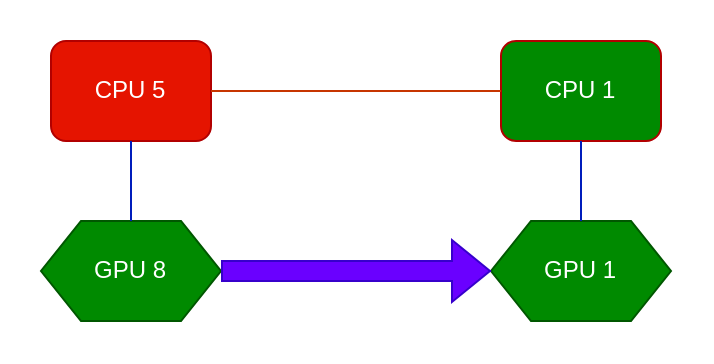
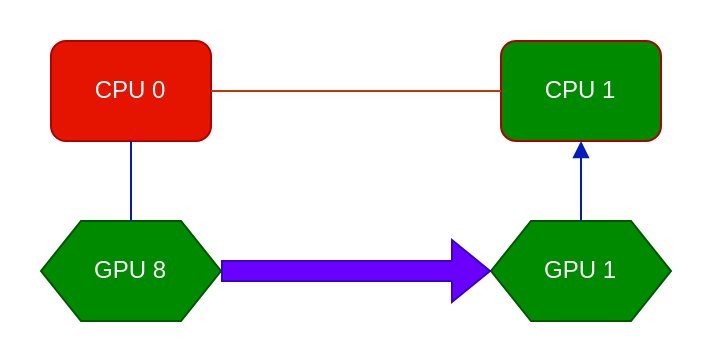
  <mxCell id="0" />
  <mxCell id="1" parent="0" />
- <mxCell id="2" value="&lt;div&gt;CPU 5&lt;/div&gt;" style="rounded=1;whiteSpace=wrap;html=1;fillColor=#e51400;fontColor=#ffffff;strokeColor=#B20000;" parent="1" vertex="1"><mxGeometry x="25" y="20" width="80" height="50" as="geometry" /></mxCell>
+ <mxCell id="2" value="&lt;div&gt;CPU 0&lt;/div&gt;" style="rounded=1;whiteSpace=wrap;html=1;fillColor=#e51400;fontColor=#ffffff;strokeColor=#B20000;" parent="1" vertex="1"><mxGeometry x="25" y="20" width="80" height="50" as="geometry" /></mxCell>
  <mxCell id="3" value="GPU 8" style="shape=hexagon;perimeter=hexagonPerimeter2;whiteSpace=wrap;html=1;fixedSize=1;fillColor=#008a00;fontColor=#ffffff;strokeColor=#005700;" parent="1" vertex="1"><mxGeometry x="20" y="110" width="90" height="50" as="geometry" /></mxCell>
  <mxCell id="4" value="GPU 1" style="shape=hexagon;perimeter=hexagonPerimeter2;whiteSpace=wrap;html=1;fixedSize=1;fillColor=#008a00;fontColor=#ffffff;strokeColor=#005700;" parent="1" vertex="1"><mxGeometry x="245" y="110" width="90" height="50" as="geometry" /></mxCell>
  <mxCell id="5" value="&lt;div&gt;CPU 1&lt;/div&gt;" style="rounded=1;whiteSpace=wrap;html=1;fillColor=#008a00;fontColor=#ffffff;strokeColor=#B20000;" parent="1" vertex="1"><mxGeometry x="250" y="20" width="80" height="50" as="geometry" /></mxCell>
  <mxCell id="6" value="" style="endArrow=none;html=1;rounded=0;exitX=0.5;exitY=0;exitDx=0;exitDy=0;fillColor=#0050ef;strokeColor=#001DBC;" parent="1" source="3" edge="1"><mxGeometry width="50" height="50" relative="1" as="geometry"><mxPoint x="110" y="80" as="sourcePoint" /><mxPoint x="65" y="70" as="targetPoint" /></mxGeometry></mxCell>
  <mxCell id="7" value="" style="endArrow=none;html=1;rounded=0;exitX=1;exitY=0.5;exitDx=0;exitDy=0;entryX=0;entryY=0.5;entryDx=0;entryDy=0;fillColor=#fa6800;strokeColor=#C73500;" parent="1" source="2" target="5" edge="1"><mxGeometry width="50" height="50" relative="1" as="geometry"><mxPoint x="110" y="80" as="sourcePoint" /><mxPoint x="160" y="30" as="targetPoint" /></mxGeometry></mxCell>
- <mxCell id="8" value="" style="endArrow=none;html=1;rounded=0;entryX=0.5;entryY=1;entryDx=0;entryDy=0;exitX=0.5;exitY=0;exitDx=0;exitDy=0;fillColor=#0050ef;strokeColor=#001DBC;" parent="1" source="4" target="5" edge="1"><mxGeometry width="50" height="50" relative="1" as="geometry"><mxPoint x="110" y="80" as="sourcePoint" /><mxPoint x="160" y="30" as="targetPoint" /></mxGeometry></mxCell>
+ <mxCell id="8" value="" style="endArrow=block;html=1;rounded=0;entryX=0.5;entryY=1;entryDx=0;entryDy=0;exitX=0.5;exitY=0;exitDx=0;exitDy=0;fillColor=#0050ef;strokeColor=#001DBC;" parent="1" source="4" target="5" edge="1"><mxGeometry width="50" height="50" relative="1" as="geometry"><mxPoint x="110" y="80" as="sourcePoint" /><mxPoint x="160" y="30" as="targetPoint" /></mxGeometry></mxCell>
  <mxCell id="9" value="" style="endArrow=none;html=1;rounded=0;exitX=1;exitY=0.5;exitDx=0;exitDy=0;entryX=0;entryY=0.5;entryDx=0;entryDy=0;fillColor=#6a00ff;strokeColor=#3700CC;" parent="1" source="3" target="4" edge="1"><mxGeometry width="50" height="50" relative="1" as="geometry"><mxPoint x="110" y="80" as="sourcePoint" /><mxPoint x="160" y="30" as="targetPoint" /></mxGeometry></mxCell>
  <mxCell id="10" value="" style="shape=flexArrow;endArrow=classic;html=1;rounded=0;exitX=1;exitY=0.5;exitDx=0;exitDy=0;entryX=0;entryY=0.5;entryDx=0;entryDy=0;fillColor=#6a00ff;strokeColor=#3700CC;" edge="1" parent="1" source="3" target="4"><mxGeometry width="50" height="50" relative="1" as="geometry"><mxPoint x="160" y="110" as="sourcePoint" /><mxPoint x="240" y="135" as="targetPoint" /></mxGeometry></mxCell>
